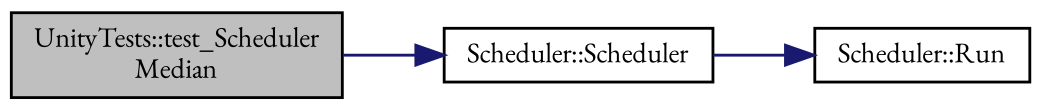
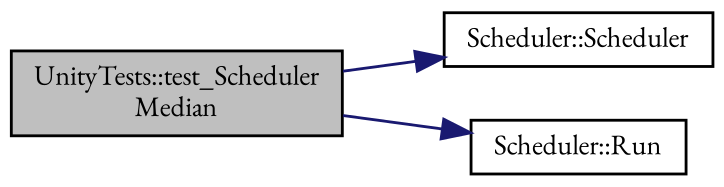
  digraph {
    fontname="EB Garamond"
    rankdir=LR
    node [color=black fillcolor=white fontname="EB Garamond" fontsize=10 shape=record style=filled]
    edge [color=midnightblue fontname="EB Garamond" fontsize=10 labelfontname=Helvetica labelfontsize=10 style=solid]
    n1 [fillcolor=grey75 fontcolor=black height=0.2 label="UnityTests::test_Scheduler\lMedian" width=0.4]
    n2 [height=0.2 label="Scheduler::Scheduler" width=0.4]
    n3 [height=0.2 label="Scheduler::Run" width=0.4]
    n1 -> n2
-   n2 -> n3
+   n1 -> n3
  }
